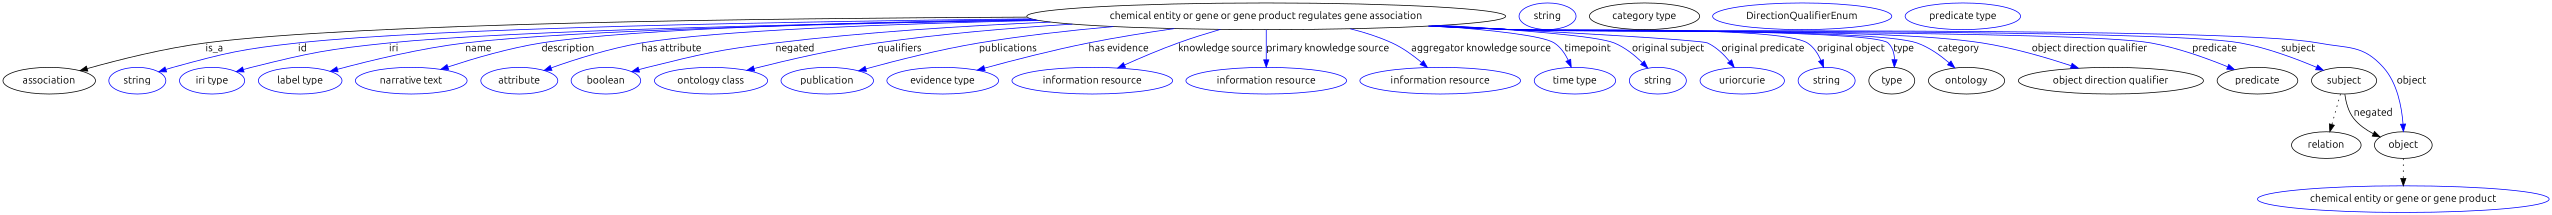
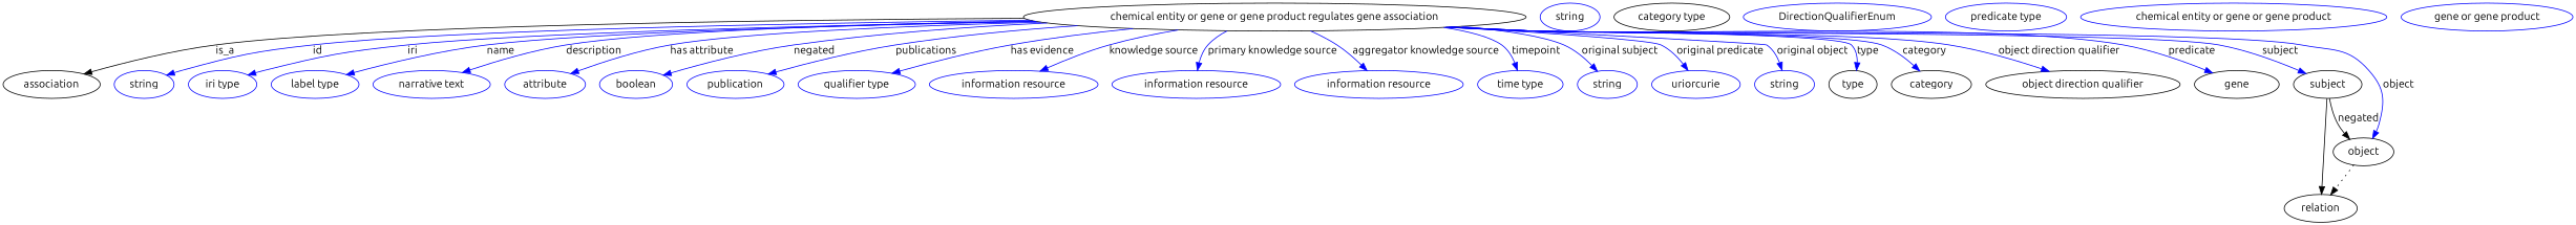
  digraph {
    fontname=Ubuntu
    node [fontname=Ubuntu color=blue]
    edge [fontname=Ubuntu color=blue style=solid]
    n1 [height=0.5 label="chemical entity or gene or gene product regulates gene association" width=8.9909 color=""]
    association [height=0.5 width=1.7332 color=""]
    n3 [height=0.5 label=string width=1.0652]
    n4 [height=0.5 label="iri type" width=1.2277]
    n5 [height=0.5 label="label type" width=1.5707]
    n6 [height=0.5 label="narrative text" width=2.0943]
    n7 [height=0.5 label=attribute width=1.4443]
    n8 [height=0.5 label=boolean width=1.2999]
-   n9 [height=0.5 label="ontology class" width=2.1304]
    n10 [height=0.5 label=publication width=1.7332]
-   n11 [height=0.5 label="evidence type" width=2.0943]
+   n11 [height=0.5 label="qualifier type" width=2.0943]
    n12 [height=0.5 label="information resource" width=3.015]
    n13 [height=0.5 label="information resource" width=3.015]
    n14 [height=0.5 label="information resource" width=3.015]
    n15 [height=0.5 label="time type" width=1.5346]
    n16 [height=0.5 label=string width=1.0652]
    n17 [height=0.5 label=uriorcurie width=1.5887]
    n18 [height=0.5 label=string width=1.0652]
    type [height=0.5 width=0.86659 color=""]
-   category [height=0.5 width=1.4263 label=ontology color=""]
+   category [height=0.5 width=1.4263 color=""]
    "object direction qualifier" [height=0.5 width=3.4664 color=""]
-   predicate [height=0.5 width=1.5165 color=""]
+   predicate [height=0.5 width=1.5165 label=gene color=""]
    subject [height=0.5 width=1.2277 color=""]
    object [height=0.5 width=1.0832 color=""]
    relation [height=0.5 width=1.2999 color=""]
    n26 [height=0.5 label=string width=1.0652]
    n27 [color=black height=0.5 label="category type" width=2.0762]
    n28 [height=0.5 label=DirectionQualifierEnum width=3.358]
    n29 [height=0.5 label="predicate type" width=2.1665]
    n30 [height=0.5 label="chemical entity or gene or gene product" width=5.4703]
+   n31 [height=0.5 label="gene or gene product" width=3.0692]
    n1 -> association [label=is_a color="" style=""]
    n1 -> n3 [label=id]
    n1 -> n4 [label=iri]
    n1 -> n5 [label=name]
    n1 -> n6 [label=description]
    n1 -> n7 [label="has attribute"]
    n1 -> n8 [label=negated]
-   n1 -> n9 [label=qualifiers]
    n1 -> n10 [label=publications]
    n1 -> n11 [label="has evidence"]
    n1 -> n12 [label="knowledge source"]
    n1 -> n13 [label="primary knowledge source"]
    n1 -> n14 [label="aggregator knowledge source"]
    n1 -> n15 [label=timepoint]
    n1 -> n16 [label="original subject"]
    n1 -> n17 [label="original predicate"]
    n1 -> n18 [label="original object"]
    n1 -> type [label=type]
    n1 -> category [label=category]
    n1 -> "object direction qualifier" [label="object direction qualifier"]
    n1 -> predicate [label=predicate]
    n1 -> subject [label=subject]
    n1 -> object [label=object]
    subject -> object [label=negated color="" style=""]
-   subject -> relation [style=dotted color=""]
-   object -> n30 [style=dotted color=""]
+   subject -> relation [color=""]
+   object -> relation [style=dotted color=""]
  }
